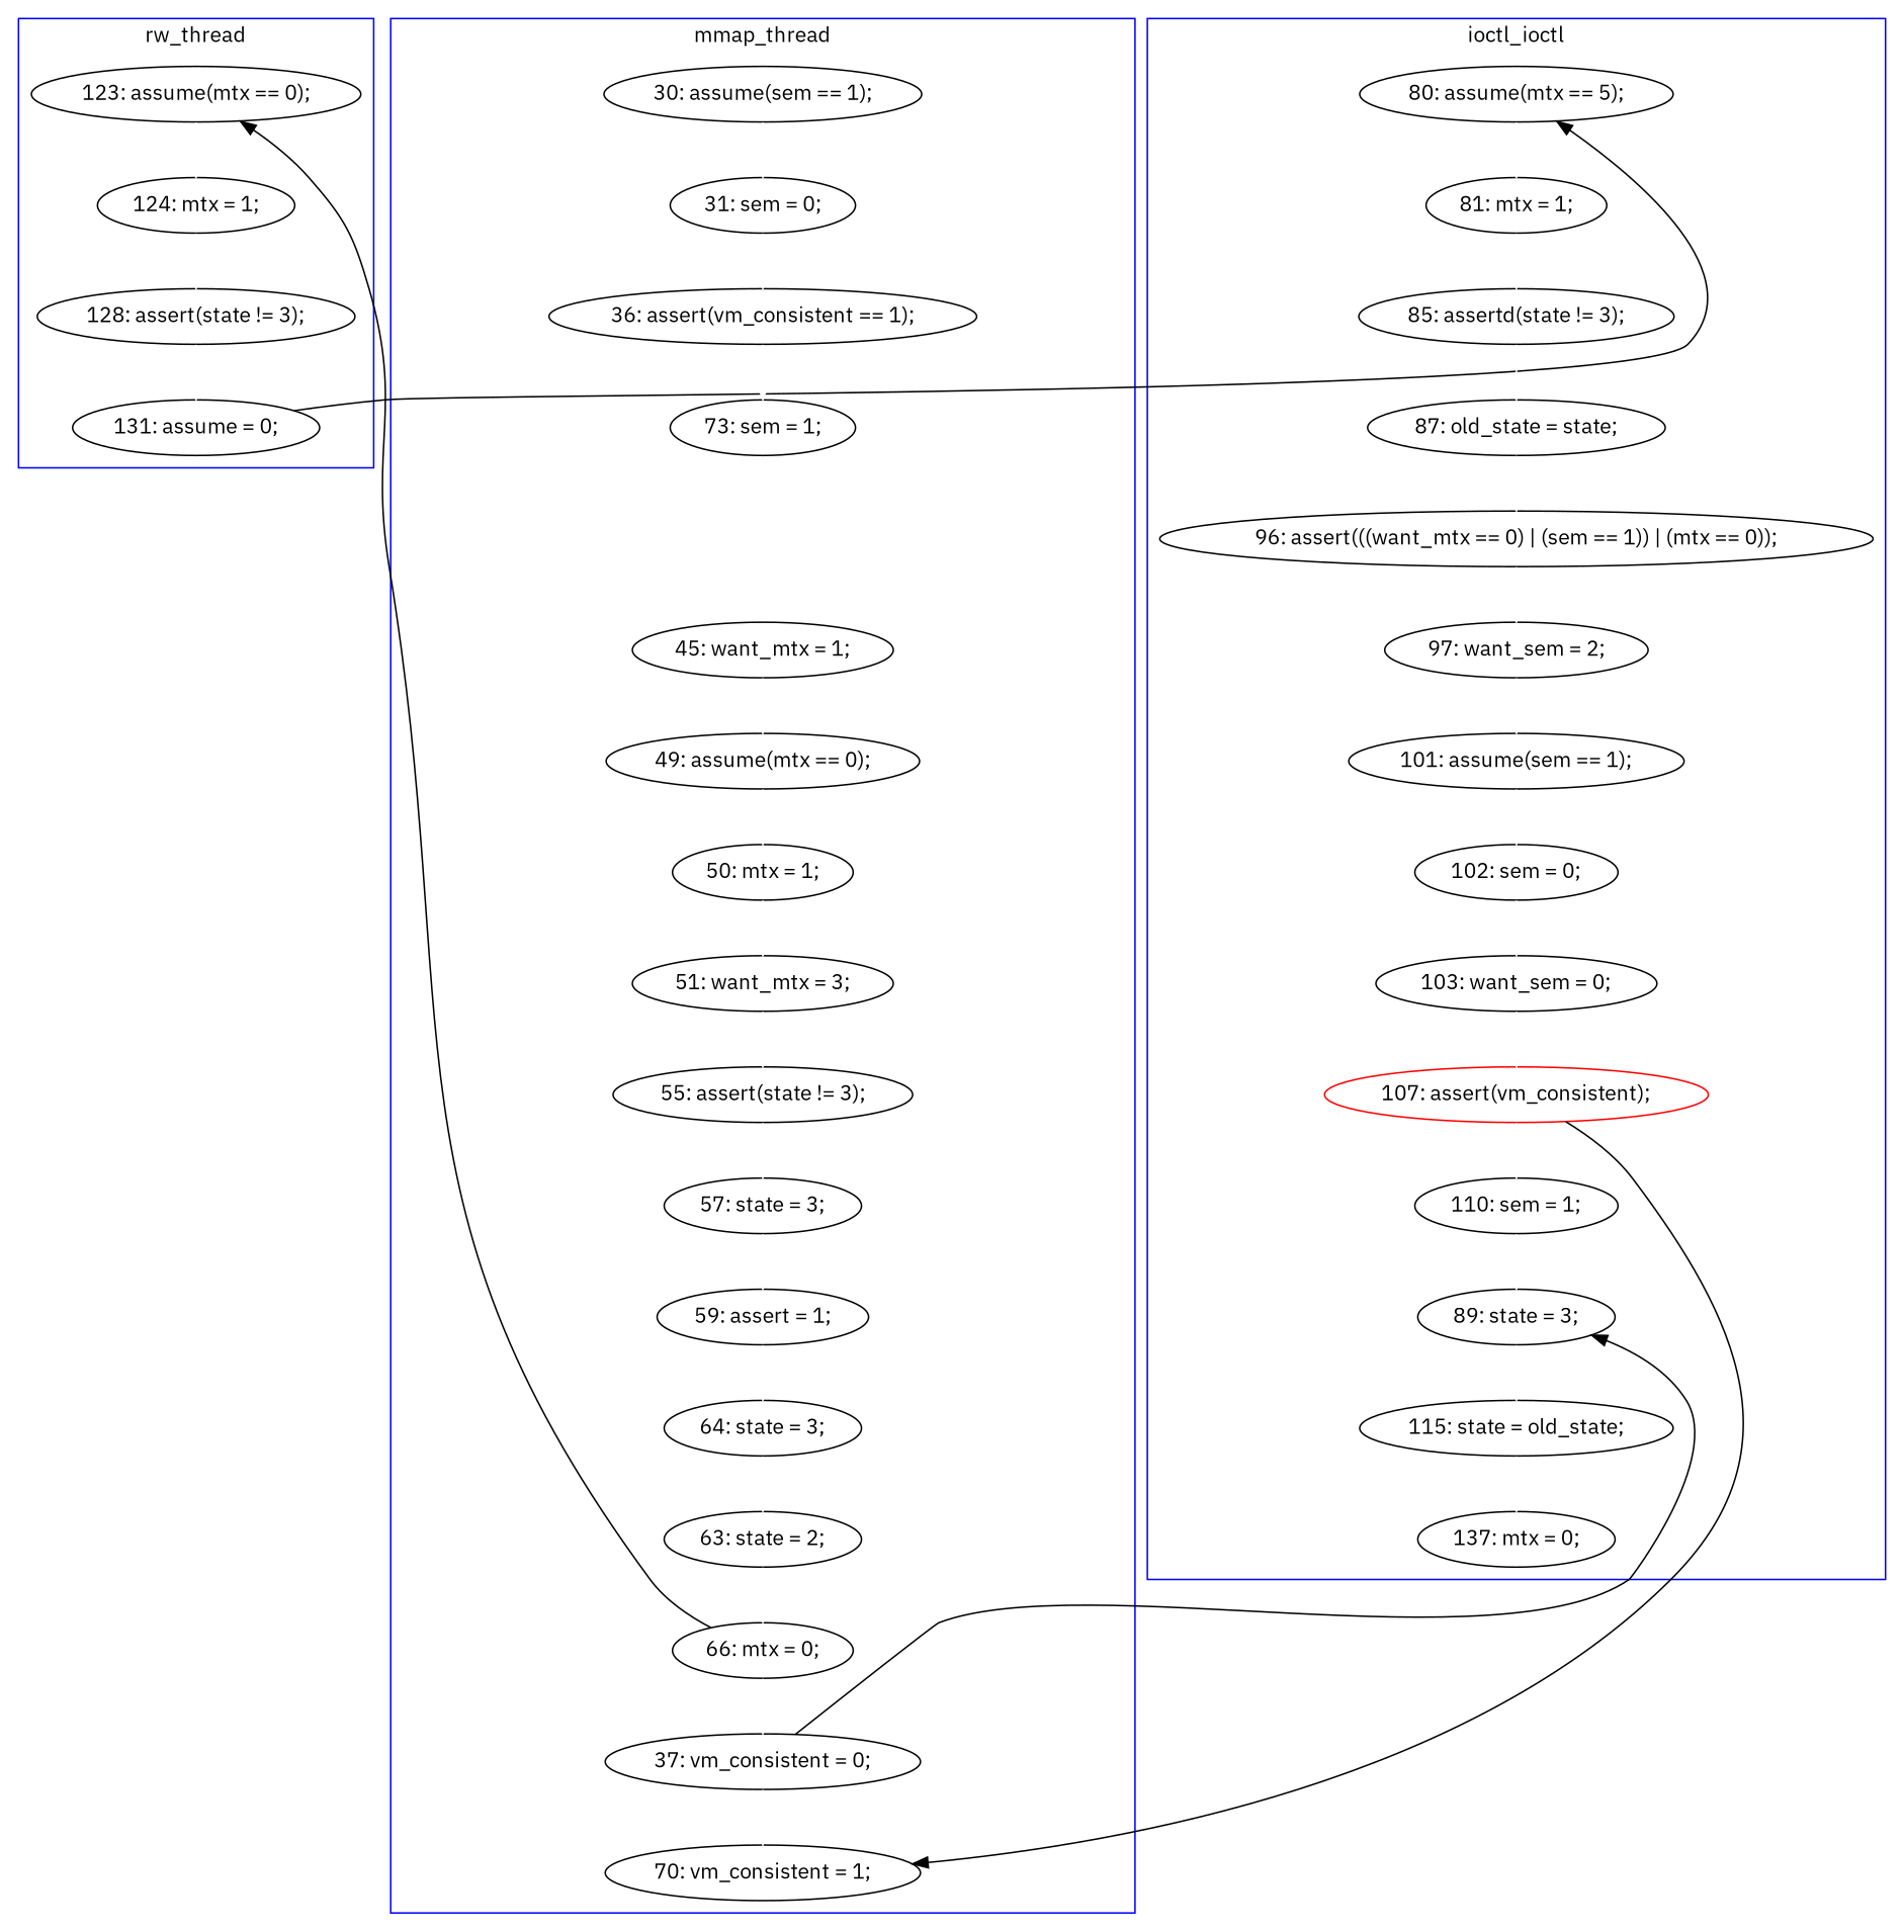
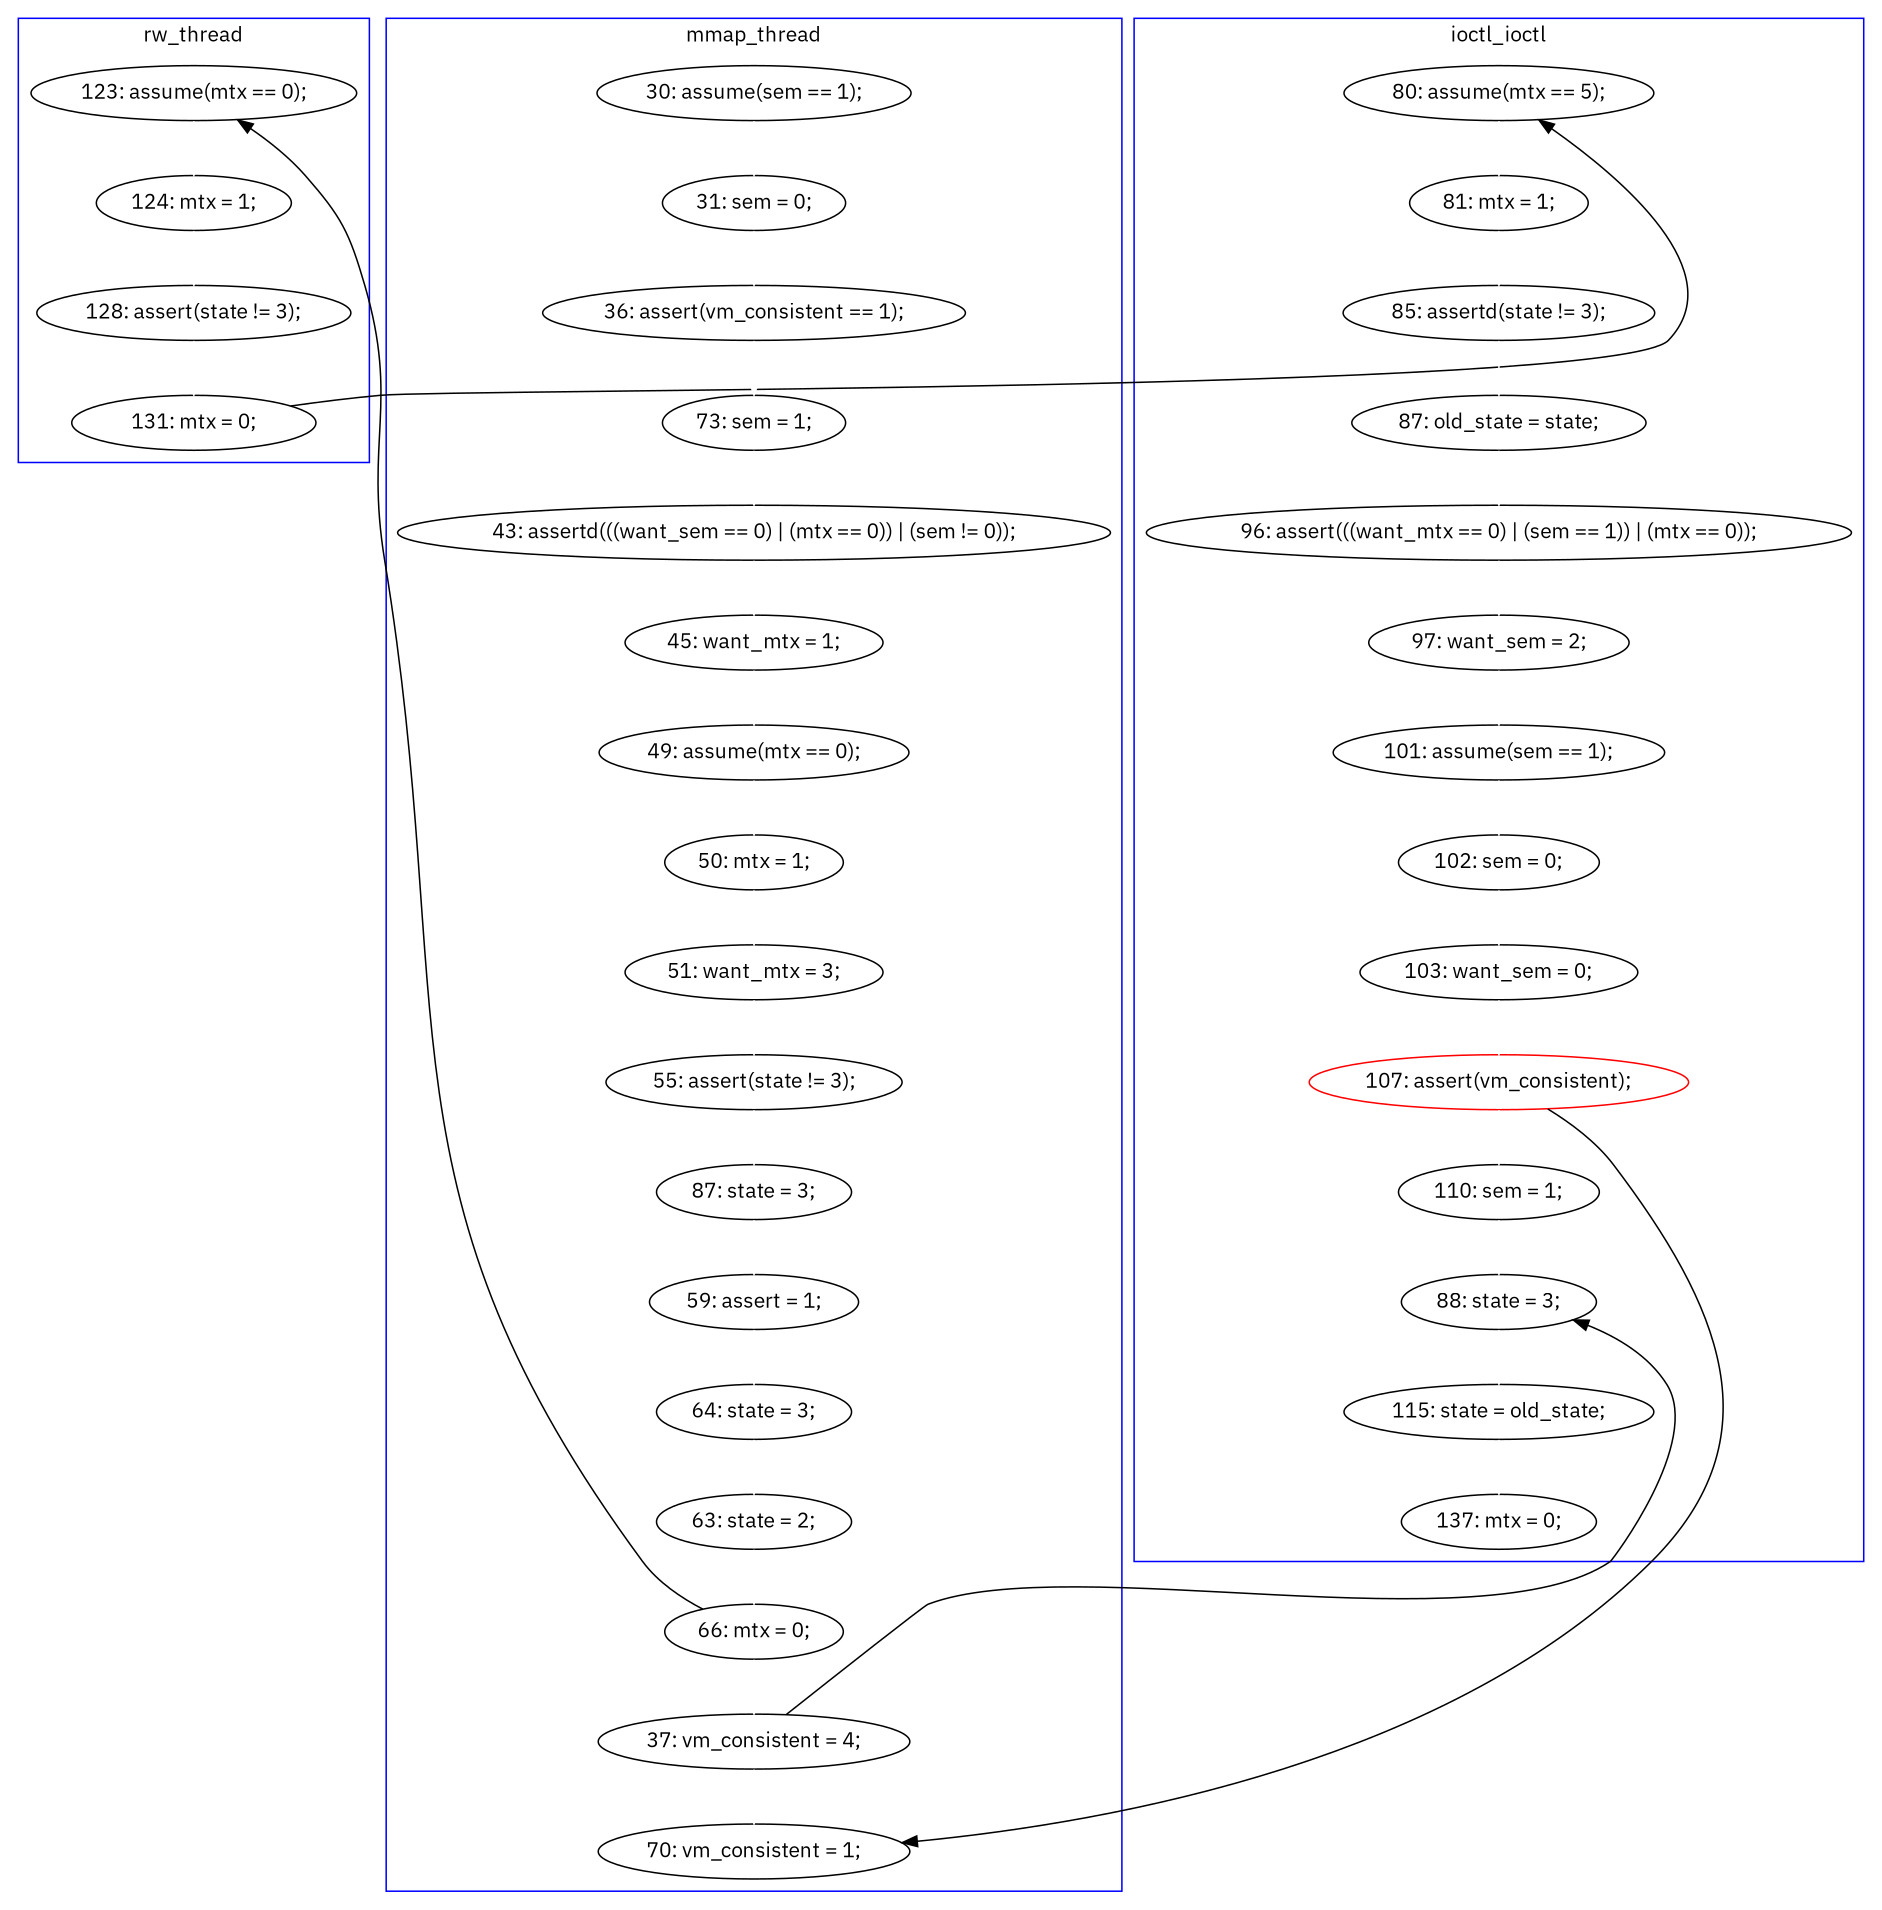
  digraph {
    fontname="IBM Plex Sans"
    node [fontname="IBM Plex Sans"]
    edge [color=white fontname="IBM Plex Sans" style=solid]
-   n1 [label="131: assume = 0;"]
+   n1 [label="131: mtx = 0;"]
    n2 [label="123: assume(mtx == 0);"]
    n3 [label="124: mtx = 1;"]
    n4 [label="128: assert(state != 3);"]
    n5 [label="31: sem = 0;"]
    n6 [label="36: assert(vm_consistent == 1);"]
    n7 [label="49: assume(mtx == 0);"]
    n8 [label="50: mtx = 1;"]
    n9 [label="51: want_mtx = 3;"]
    n10 [label="55: assert(state != 3);"]
-   n11 [label="37: vm_consistent = 0;"]
+   n11 [label="37: vm_consistent = 4;"]
    n12 [label="64: state = 3;"]
    n13 [label="63: state = 2;"]
    n14 [label="66: mtx = 0;"]
    n15 [label="70: vm_consistent = 1;"]
    n16 [label="73: sem = 1;"]
-   n18 [label="57: state = 3;"]
+   n17 [label="43: assertd(((want_sem == 0) | (mtx == 0)) | (sem != 0));"]
+   n18 [label="87: state = 3;"]
    n19 [label="45: want_mtx = 1;"]
    n20 [label="59: assert = 1;"]
    n21 [label="30: assume(sem == 1);"]
    n22 [label="85: assertd(state != 3);"]
    n23 [label="87: old_state = state;"]
    n24 [color=red label="107: assert(vm_consistent);"]
    n25 [label="80: assume(mtx == 5);"]
    n26 [label="97: want_sem = 2;"]
    n27 [label="101: assume(sem == 1);"]
    n28 [label="110: sem = 1;"]
-   n29 [label="89: state = 3;"]
+   n29 [label="88: state = 3;"]
    n30 [label="81: mtx = 1;"]
    n31 [label="96: assert(((want_mtx == 0) | (sem == 1)) | (mtx == 0));"]
    n32 [label="103: want_sem = 0;"]
    n33 [label="115: state = old_state;"]
    n34 [label="137: mtx = 0;"]
    n35 [label="102: sem = 0;"]
    subgraph cluster_1 {
      color=blue
      label=rw_thread
      n1
      n2
      n3
      n4
    }
    subgraph cluster_2 {
      color=blue
      label=mmap_thread
      n5
      n6
      n7
      n8
      n9
      n10
      n11
      n12
      n13
      n14
      n15
      n16
+     n17
      n18
      n19
      n20
      n21
    }
    subgraph cluster_3 {
      color=blue
      label=ioctl_ioctl
      n22
      n23
      n24
      n25
      n26
      n27
      n28
      n29
      n30
      n31
      n32
      n33
      n34
      n35
    }
    n1 -> n25 [color=black constraint=false]
    n2 -> n3
    n3 -> n4
    n4 -> n1
    n5 -> n6
    n6 -> n16
    n7 -> n8
    n8 -> n9
    n9 -> n10
    n10 -> n18
    n11 -> n15
    n11 -> n29 [color=black constraint=false]
    n12 -> n13
    n13 -> n14
    n14 -> n2 [color=black constraint=false]
    n14 -> n11
+   n16 -> n17
+   n17 -> n19
    n18 -> n20
    n19 -> n7
    n20 -> n12
    n21 -> n5
    n22 -> n23
    n23 -> n31
    n24 -> n15 [color=black constraint=false]
    n24 -> n28
    n25 -> n30
    n26 -> n27
    n27 -> n35
    n28 -> n29
    n29 -> n33
    n30 -> n22
    n31 -> n26
    n32 -> n24
    n33 -> n34
    n35 -> n32
  }
